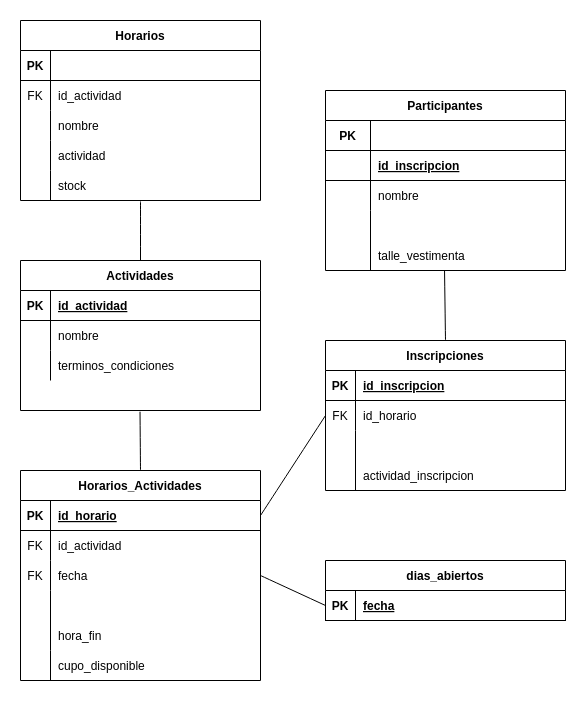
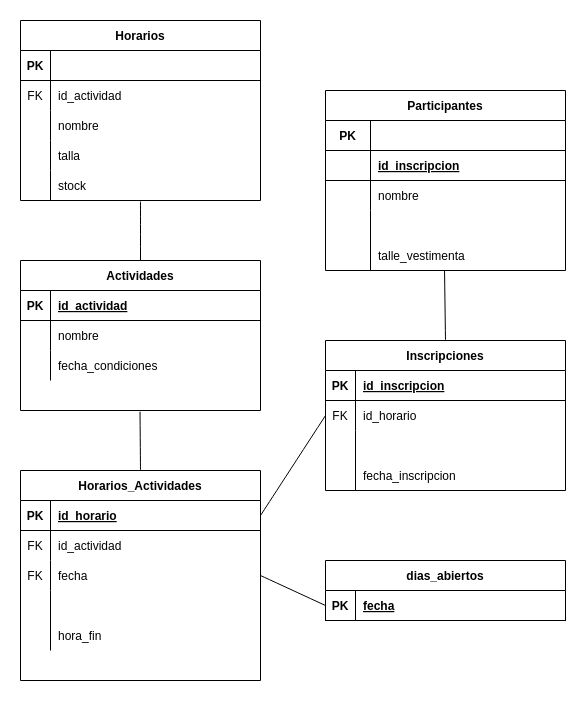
  <mxCell id="0" />
  <mxCell id="1" parent="0" />
  <mxCell id="2" value="Actividades" style="shape=table;startSize=30;container=1;collapsible=1;childLayout=tableLayout;fixedRows=1;rowLines=0;fontStyle=1;align=center;resizeLast=1;" vertex="1" parent="1"><mxGeometry x="20" y="260" width="240" height="150" as="geometry" /></mxCell>
  <mxCell id="3" value="" style="shape=partialRectangle;collapsible=0;dropTarget=0;pointerEvents=0;fillColor=none;points=[[0,0.5],[1,0.5]];portConstraint=eastwest;top=0;left=0;right=0;bottom=1;" vertex="1" parent="2"><mxGeometry y="30" width="240" height="30" as="geometry" /></mxCell>
  <mxCell id="4" value="PK" style="shape=partialRectangle;overflow=hidden;connectable=0;fillColor=none;top=0;left=0;bottom=0;right=0;fontStyle=1;" vertex="1" parent="3"><mxGeometry width="30" height="30" as="geometry"><mxRectangle width="30" height="30" as="alternateBounds" /></mxGeometry></mxCell>
  <mxCell id="5" value="id_actividad" style="shape=partialRectangle;overflow=hidden;connectable=0;fillColor=none;top=0;left=0;bottom=0;right=0;align=left;spacingLeft=6;fontStyle=5;" vertex="1" parent="3"><mxGeometry x="30" width="210" height="30" as="geometry"><mxRectangle width="210" height="30" as="alternateBounds" /></mxGeometry></mxCell>
  <mxCell id="6" value="" style="shape=partialRectangle;collapsible=0;dropTarget=0;pointerEvents=0;fillColor=none;points=[[0,0.5],[1,0.5]];portConstraint=eastwest;top=0;left=0;right=0;bottom=0;" vertex="1" parent="2"><mxGeometry y="60" width="240" height="30" as="geometry" /></mxCell>
  <mxCell id="7" value="" style="shape=partialRectangle;overflow=hidden;connectable=0;fillColor=none;top=0;left=0;bottom=0;right=0;" vertex="1" parent="6"><mxGeometry width="30" height="30" as="geometry"><mxRectangle width="30" height="30" as="alternateBounds" /></mxGeometry></mxCell>
  <mxCell id="8" value="nombre" style="shape=partialRectangle;overflow=hidden;connectable=0;fillColor=none;top=0;left=0;bottom=0;right=0;align=left;spacingLeft=6;" vertex="1" parent="6"><mxGeometry x="30" width="210" height="30" as="geometry"><mxRectangle width="210" height="30" as="alternateBounds" /></mxGeometry></mxCell>
  <mxCell id="9" value="" style="shape=partialRectangle;collapsible=0;dropTarget=0;pointerEvents=0;fillColor=none;points=[[0,0.5],[1,0.5]];portConstraint=eastwest;top=0;left=0;right=0;bottom=0;" vertex="1" parent="2"><mxGeometry y="90" width="240" height="30" as="geometry" /></mxCell>
  <mxCell id="10" value="" style="shape=partialRectangle;overflow=hidden;connectable=0;fillColor=none;top=0;left=0;bottom=0;right=0;" vertex="1" parent="9"><mxGeometry width="30" height="30" as="geometry"><mxRectangle width="30" height="30" as="alternateBounds" /></mxGeometry></mxCell>
- <mxCell id="11" value="terminos_condiciones" style="shape=partialRectangle;overflow=hidden;connectable=0;fillColor=none;top=0;left=0;bottom=0;right=0;align=left;spacingLeft=6;" vertex="1" parent="9"><mxGeometry x="30" width="210" height="30" as="geometry"><mxRectangle width="210" height="30" as="alternateBounds" /></mxGeometry></mxCell>
+ <mxCell id="11" value="fecha_condiciones" style="shape=partialRectangle;overflow=hidden;connectable=0;fillColor=none;top=0;left=0;bottom=0;right=0;align=left;spacingLeft=6;" vertex="1" parent="9"><mxGeometry x="30" width="210" height="30" as="geometry"><mxRectangle width="210" height="30" as="alternateBounds" /></mxGeometry></mxCell>
  <mxCell id="12" value="" style="shape=partialRectangle;collapsible=0;dropTarget=0;pointerEvents=0;fillColor=none;points=[[0,0.5],[1,0.5]];portConstraint=eastwest;top=0;left=0;right=0;bottom=0;" vertex="1" parent="2"><mxGeometry y="120" width="240" height="30" as="geometry" /></mxCell>
  <mxCell id="13" value="" style="shape=partialRectangle;overflow=hidden;connectable=0;fillColor=none;top=0;left=0;bottom=0;right=0;" vertex="1" parent="12"><mxGeometry width="30" height="30" as="geometry"><mxRectangle width="30" height="30" as="alternateBounds" /></mxGeometry></mxCell>
  <mxCell id="14" value="Horarios_Actividades" style="shape=table;startSize=30;container=1;collapsible=1;childLayout=tableLayout;fixedRows=1;rowLines=0;fontStyle=1;align=center;resizeLast=1;" vertex="1" parent="1"><mxGeometry x="20" y="470" width="240" height="210" as="geometry" /></mxCell>
  <mxCell id="15" value="" style="shape=partialRectangle;collapsible=0;dropTarget=0;pointerEvents=0;fillColor=none;points=[[0,0.5],[1,0.5]];portConstraint=eastwest;top=0;left=0;right=0;bottom=1;" vertex="1" parent="14"><mxGeometry y="30" width="240" height="30" as="geometry" /></mxCell>
  <mxCell id="16" value="PK" style="shape=partialRectangle;overflow=hidden;connectable=0;fillColor=none;top=0;left=0;bottom=0;right=0;fontStyle=1;" vertex="1" parent="15"><mxGeometry width="30" height="30" as="geometry"><mxRectangle width="30" height="30" as="alternateBounds" /></mxGeometry></mxCell>
  <mxCell id="17" value="id_horario" style="shape=partialRectangle;overflow=hidden;connectable=0;fillColor=none;top=0;left=0;bottom=0;right=0;align=left;spacingLeft=6;fontStyle=5;" vertex="1" parent="15"><mxGeometry x="30" width="210" height="30" as="geometry"><mxRectangle width="210" height="30" as="alternateBounds" /></mxGeometry></mxCell>
  <mxCell id="18" value="" style="shape=partialRectangle;collapsible=0;dropTarget=0;pointerEvents=0;fillColor=none;points=[[0,0.5],[1,0.5]];portConstraint=eastwest;top=0;left=0;right=0;bottom=0;" vertex="1" parent="14"><mxGeometry y="60" width="240" height="30" as="geometry" /></mxCell>
  <mxCell id="19" value="FK" style="shape=partialRectangle;overflow=hidden;connectable=0;fillColor=none;top=0;left=0;bottom=0;right=0;" vertex="1" parent="18"><mxGeometry width="30" height="30" as="geometry"><mxRectangle width="30" height="30" as="alternateBounds" /></mxGeometry></mxCell>
  <mxCell id="20" value="id_actividad" style="shape=partialRectangle;overflow=hidden;connectable=0;fillColor=none;top=0;left=0;bottom=0;right=0;align=left;spacingLeft=6;" vertex="1" parent="18"><mxGeometry x="30" width="210" height="30" as="geometry"><mxRectangle width="210" height="30" as="alternateBounds" /></mxGeometry></mxCell>
  <mxCell id="21" value="" style="shape=partialRectangle;collapsible=0;dropTarget=0;pointerEvents=0;fillColor=none;points=[[0,0.5],[1,0.5]];portConstraint=eastwest;top=0;left=0;right=0;bottom=0;" vertex="1" parent="14"><mxGeometry y="90" width="240" height="30" as="geometry" /></mxCell>
  <mxCell id="22" value="FK" style="shape=partialRectangle;overflow=hidden;connectable=0;fillColor=none;top=0;left=0;bottom=0;right=0;" vertex="1" parent="21"><mxGeometry width="30" height="30" as="geometry"><mxRectangle width="30" height="30" as="alternateBounds" /></mxGeometry></mxCell>
  <mxCell id="23" value="fecha" style="shape=partialRectangle;overflow=hidden;connectable=0;fillColor=none;top=0;left=0;bottom=0;right=0;align=left;spacingLeft=6;" vertex="1" parent="21"><mxGeometry x="30" width="210" height="30" as="geometry"><mxRectangle width="210" height="30" as="alternateBounds" /></mxGeometry></mxCell>
  <mxCell id="24" value="" style="shape=partialRectangle;collapsible=0;dropTarget=0;pointerEvents=0;fillColor=none;points=[[0,0.5],[1,0.5]];portConstraint=eastwest;top=0;left=0;right=0;bottom=0;" vertex="1" parent="14"><mxGeometry y="120" width="240" height="30" as="geometry" /></mxCell>
  <mxCell id="25" value="" style="shape=partialRectangle;overflow=hidden;connectable=0;fillColor=none;top=0;left=0;bottom=0;right=0;" vertex="1" parent="24"><mxGeometry width="30" height="30" as="geometry"><mxRectangle width="30" height="30" as="alternateBounds" /></mxGeometry></mxCell>
  <mxCell id="26" value="" style="shape=partialRectangle;collapsible=0;dropTarget=0;pointerEvents=0;fillColor=none;points=[[0,0.5],[1,0.5]];portConstraint=eastwest;top=0;left=0;right=0;bottom=0;" vertex="1" parent="14"><mxGeometry y="150" width="240" height="30" as="geometry" /></mxCell>
  <mxCell id="27" value="" style="shape=partialRectangle;overflow=hidden;connectable=0;fillColor=none;top=0;left=0;bottom=0;right=0;" vertex="1" parent="26"><mxGeometry width="30" height="30" as="geometry"><mxRectangle width="30" height="30" as="alternateBounds" /></mxGeometry></mxCell>
  <mxCell id="28" value="hora_fin" style="shape=partialRectangle;overflow=hidden;connectable=0;fillColor=none;top=0;left=0;bottom=0;right=0;align=left;spacingLeft=6;" vertex="1" parent="26"><mxGeometry x="30" width="210" height="30" as="geometry"><mxRectangle width="210" height="30" as="alternateBounds" /></mxGeometry></mxCell>
  <mxCell id="29" value="" style="shape=partialRectangle;collapsible=0;dropTarget=0;pointerEvents=0;fillColor=none;points=[[0,0.5],[1,0.5]];portConstraint=eastwest;top=0;left=0;right=0;bottom=0;" vertex="1" parent="14"><mxGeometry y="180" width="240" height="30" as="geometry" /></mxCell>
  <mxCell id="30" value="" style="shape=partialRectangle;overflow=hidden;connectable=0;fillColor=none;top=0;left=0;bottom=0;right=0;" vertex="1" parent="29"><mxGeometry width="30" height="30" as="geometry"><mxRectangle width="30" height="30" as="alternateBounds" /></mxGeometry></mxCell>
- <mxCell id="31" value="cupo_disponible" style="shape=partialRectangle;overflow=hidden;connectable=0;fillColor=none;top=0;left=0;bottom=0;right=0;align=left;spacingLeft=6;" vertex="1" parent="29"><mxGeometry x="30" width="210" height="30" as="geometry"><mxRectangle width="210" height="30" as="alternateBounds" /></mxGeometry></mxCell>
  <mxCell id="32" value="" style="endArrow=none;html=1;rounded=0;fontSize=12;startSize=8;endSize=8;curved=1;exitX=0.5;exitY=0;exitDx=0;exitDy=0;entryX=0.498;entryY=1.04;entryDx=0;entryDy=0;entryPerimeter=0;" edge="1" parent="1" source="14" target="12"><mxGeometry relative="1" as="geometry"><mxPoint x="140" y="440" as="sourcePoint" /><mxPoint x="300" y="440" as="targetPoint" /></mxGeometry></mxCell>
  <mxCell id="33" value="Inscripciones" style="shape=table;startSize=30;container=1;collapsible=1;childLayout=tableLayout;fixedRows=1;rowLines=0;fontStyle=1;align=center;resizeLast=1;" vertex="1" parent="1"><mxGeometry x="325" y="340" width="240" height="150" as="geometry" /></mxCell>
  <mxCell id="34" value="" style="shape=partialRectangle;collapsible=0;dropTarget=0;pointerEvents=0;fillColor=none;points=[[0,0.5],[1,0.5]];portConstraint=eastwest;top=0;left=0;right=0;bottom=1;" vertex="1" parent="33"><mxGeometry y="30" width="240" height="30" as="geometry" /></mxCell>
  <mxCell id="35" value="PK" style="shape=partialRectangle;overflow=hidden;connectable=0;fillColor=none;top=0;left=0;bottom=0;right=0;fontStyle=1;" vertex="1" parent="34"><mxGeometry width="30" height="30" as="geometry"><mxRectangle width="30" height="30" as="alternateBounds" /></mxGeometry></mxCell>
  <mxCell id="36" value="id_inscripcion" style="shape=partialRectangle;overflow=hidden;connectable=0;fillColor=none;top=0;left=0;bottom=0;right=0;align=left;spacingLeft=6;fontStyle=5;" vertex="1" parent="34"><mxGeometry x="30" width="210" height="30" as="geometry"><mxRectangle width="210" height="30" as="alternateBounds" /></mxGeometry></mxCell>
  <mxCell id="37" value="" style="shape=partialRectangle;collapsible=0;dropTarget=0;pointerEvents=0;fillColor=none;points=[[0,0.5],[1,0.5]];portConstraint=eastwest;top=0;left=0;right=0;bottom=0;" vertex="1" parent="33"><mxGeometry y="60" width="240" height="30" as="geometry" /></mxCell>
  <mxCell id="38" value="FK" style="shape=partialRectangle;overflow=hidden;connectable=0;fillColor=none;top=0;left=0;bottom=0;right=0;" vertex="1" parent="37"><mxGeometry width="30" height="30" as="geometry"><mxRectangle width="30" height="30" as="alternateBounds" /></mxGeometry></mxCell>
  <mxCell id="39" value="id_horario" style="shape=partialRectangle;overflow=hidden;connectable=0;fillColor=none;top=0;left=0;bottom=0;right=0;align=left;spacingLeft=6;" vertex="1" parent="37"><mxGeometry x="30" width="210" height="30" as="geometry"><mxRectangle width="210" height="30" as="alternateBounds" /></mxGeometry></mxCell>
  <mxCell id="40" value="" style="shape=partialRectangle;collapsible=0;dropTarget=0;pointerEvents=0;fillColor=none;points=[[0,0.5],[1,0.5]];portConstraint=eastwest;top=0;left=0;right=0;bottom=0;" vertex="1" parent="33"><mxGeometry y="90" width="240" height="30" as="geometry" /></mxCell>
  <mxCell id="41" value="" style="shape=partialRectangle;overflow=hidden;connectable=0;fillColor=none;top=0;left=0;bottom=0;right=0;" vertex="1" parent="40"><mxGeometry width="30" height="30" as="geometry"><mxRectangle width="30" height="30" as="alternateBounds" /></mxGeometry></mxCell>
  <mxCell id="42" value="" style="shape=partialRectangle;collapsible=0;dropTarget=0;pointerEvents=0;fillColor=none;points=[[0,0.5],[1,0.5]];portConstraint=eastwest;top=0;left=0;right=0;bottom=0;" vertex="1" parent="33"><mxGeometry y="120" width="240" height="30" as="geometry" /></mxCell>
  <mxCell id="43" value="" style="shape=partialRectangle;overflow=hidden;connectable=0;fillColor=none;top=0;left=0;bottom=0;right=0;" vertex="1" parent="42"><mxGeometry width="30" height="30" as="geometry"><mxRectangle width="30" height="30" as="alternateBounds" /></mxGeometry></mxCell>
- <mxCell id="44" value="actividad_inscripcion" style="shape=partialRectangle;overflow=hidden;connectable=0;fillColor=none;top=0;left=0;bottom=0;right=0;align=left;spacingLeft=6;" vertex="1" parent="42"><mxGeometry x="30" width="210" height="30" as="geometry"><mxRectangle width="210" height="30" as="alternateBounds" /></mxGeometry></mxCell>
+ <mxCell id="44" value="fecha_inscripcion" style="shape=partialRectangle;overflow=hidden;connectable=0;fillColor=none;top=0;left=0;bottom=0;right=0;align=left;spacingLeft=6;" vertex="1" parent="42"><mxGeometry x="30" width="210" height="30" as="geometry"><mxRectangle width="210" height="30" as="alternateBounds" /></mxGeometry></mxCell>
  <mxCell id="45" value="" style="endArrow=none;html=1;rounded=0;fontSize=12;startSize=8;endSize=8;curved=1;exitX=1;exitY=0.5;exitDx=0;exitDy=0;entryX=0;entryY=0.5;entryDx=0;entryDy=0;" edge="1" parent="1" source="15" target="37"><mxGeometry relative="1" as="geometry"><mxPoint x="215" y="350" as="sourcePoint" /><mxPoint x="375" y="350" as="targetPoint" /></mxGeometry></mxCell>
  <mxCell id="46" value="Participantes" style="shape=table;startSize=30;container=1;collapsible=1;childLayout=tableLayout;fixedRows=1;rowLines=0;fontStyle=1;align=center;resizeLast=1;" vertex="1" parent="1"><mxGeometry x="325" y="90" width="240" height="180" as="geometry" /></mxCell>
  <mxCell id="47" value="" style="shape=partialRectangle;collapsible=0;dropTarget=0;pointerEvents=0;fillColor=none;points=[[0,0.5],[1,0.5]];portConstraint=eastwest;top=0;left=0;right=0;bottom=1;" vertex="1" parent="46"><mxGeometry y="30" width="240" height="30" as="geometry" /></mxCell>
  <mxCell id="48" value="PK" style="shape=partialRectangle;overflow=hidden;connectable=0;fillColor=none;top=0;left=0;bottom=0;right=0;fontStyle=1;" vertex="1" parent="47"><mxGeometry width="45" height="30" as="geometry"><mxRectangle width="45" height="30" as="alternateBounds" /></mxGeometry></mxCell>
  <mxCell id="49" value="" style="shape=partialRectangle;collapsible=0;dropTarget=0;pointerEvents=0;fillColor=none;points=[[0,0.5],[1,0.5]];portConstraint=eastwest;top=0;left=0;right=0;bottom=1;" vertex="1" parent="46"><mxGeometry y="60" width="240" height="30" as="geometry" /></mxCell>
  <mxCell id="50" value="id_inscripcion" style="shape=partialRectangle;overflow=hidden;connectable=0;fillColor=none;top=0;left=0;bottom=0;right=0;align=left;spacingLeft=6;fontStyle=5;" vertex="1" parent="49"><mxGeometry x="45" width="195" height="30" as="geometry"><mxRectangle width="195" height="30" as="alternateBounds" /></mxGeometry></mxCell>
  <mxCell id="51" value="" style="shape=partialRectangle;collapsible=0;dropTarget=0;pointerEvents=0;fillColor=none;points=[[0,0.5],[1,0.5]];portConstraint=eastwest;top=0;left=0;right=0;bottom=0;" vertex="1" parent="46"><mxGeometry y="90" width="240" height="30" as="geometry" /></mxCell>
  <mxCell id="52" value="" style="shape=partialRectangle;overflow=hidden;connectable=0;fillColor=none;top=0;left=0;bottom=0;right=0;" vertex="1" parent="51"><mxGeometry width="45" height="30" as="geometry"><mxRectangle width="45" height="30" as="alternateBounds" /></mxGeometry></mxCell>
  <mxCell id="53" value="nombre" style="shape=partialRectangle;overflow=hidden;connectable=0;fillColor=none;top=0;left=0;bottom=0;right=0;align=left;spacingLeft=6;" vertex="1" parent="51"><mxGeometry x="45" width="195" height="30" as="geometry"><mxRectangle width="195" height="30" as="alternateBounds" /></mxGeometry></mxCell>
  <mxCell id="54" value="" style="shape=partialRectangle;collapsible=0;dropTarget=0;pointerEvents=0;fillColor=none;points=[[0,0.5],[1,0.5]];portConstraint=eastwest;top=0;left=0;right=0;bottom=0;" vertex="1" parent="46"><mxGeometry y="120" width="240" height="30" as="geometry" /></mxCell>
  <mxCell id="55" value="" style="shape=partialRectangle;overflow=hidden;connectable=0;fillColor=none;top=0;left=0;bottom=0;right=0;" vertex="1" parent="54"><mxGeometry width="45" height="30" as="geometry"><mxRectangle width="45" height="30" as="alternateBounds" /></mxGeometry></mxCell>
  <mxCell id="56" value="" style="shape=partialRectangle;collapsible=0;dropTarget=0;pointerEvents=0;fillColor=none;points=[[0,0.5],[1,0.5]];portConstraint=eastwest;top=0;left=0;right=0;bottom=0;" vertex="1" parent="46"><mxGeometry y="150" width="240" height="30" as="geometry" /></mxCell>
  <mxCell id="57" value="" style="shape=partialRectangle;overflow=hidden;connectable=0;fillColor=none;top=0;left=0;bottom=0;right=0;" vertex="1" parent="56"><mxGeometry width="45" height="30" as="geometry"><mxRectangle width="45" height="30" as="alternateBounds" /></mxGeometry></mxCell>
  <mxCell id="58" value="talle_vestimenta" style="shape=partialRectangle;overflow=hidden;connectable=0;fillColor=none;top=0;left=0;bottom=0;right=0;align=left;spacingLeft=6;" vertex="1" parent="56"><mxGeometry x="45" width="195" height="30" as="geometry"><mxRectangle width="195" height="30" as="alternateBounds" /></mxGeometry></mxCell>
  <mxCell id="59" value="" style="endArrow=none;html=1;rounded=0;fontSize=12;startSize=8;endSize=8;curved=1;entryX=0.496;entryY=0.996;entryDx=0;entryDy=0;entryPerimeter=0;" edge="1" parent="1" target="56"><mxGeometry relative="1" as="geometry"><mxPoint x="445" y="340" as="sourcePoint" /><mxPoint x="445" y="302" as="targetPoint" /></mxGeometry></mxCell>
  <mxCell id="60" value="dias_abiertos" style="shape=table;startSize=30;container=1;collapsible=1;childLayout=tableLayout;fixedRows=1;rowLines=0;fontStyle=1;align=center;resizeLast=1;" vertex="1" parent="1"><mxGeometry x="325" y="560" width="240" height="60" as="geometry" /></mxCell>
  <mxCell id="61" value="" style="shape=partialRectangle;collapsible=0;dropTarget=0;pointerEvents=0;fillColor=none;points=[[0,0.5],[1,0.5]];portConstraint=eastwest;top=0;left=0;right=0;bottom=1;" vertex="1" parent="60"><mxGeometry y="30" width="240" height="30" as="geometry" /></mxCell>
  <mxCell id="62" value="PK" style="shape=partialRectangle;overflow=hidden;connectable=0;fillColor=none;top=0;left=0;bottom=0;right=0;fontStyle=1;" vertex="1" parent="61"><mxGeometry width="30" height="30" as="geometry"><mxRectangle width="30" height="30" as="alternateBounds" /></mxGeometry></mxCell>
  <mxCell id="63" value="fecha" style="shape=partialRectangle;overflow=hidden;connectable=0;fillColor=none;top=0;left=0;bottom=0;right=0;align=left;spacingLeft=6;fontStyle=5;" vertex="1" parent="61"><mxGeometry x="30" width="210" height="30" as="geometry"><mxRectangle width="210" height="30" as="alternateBounds" /></mxGeometry></mxCell>
  <mxCell id="64" value="" style="endArrow=none;html=1;rounded=0;fontSize=12;startSize=8;endSize=8;curved=1;exitX=1;exitY=0.5;exitDx=0;exitDy=0;entryX=0;entryY=0.5;entryDx=0;entryDy=0;" edge="1" parent="1" source="21" target="61"><mxGeometry relative="1" as="geometry"><mxPoint x="260" y="540" as="sourcePoint" /><mxPoint x="420" y="540" as="targetPoint" /></mxGeometry></mxCell>
  <mxCell id="65" value="Horarios" style="shape=table;startSize=30;container=1;collapsible=1;childLayout=tableLayout;fixedRows=1;rowLines=0;fontStyle=1;align=center;resizeLast=1;" vertex="1" parent="1"><mxGeometry x="20" y="20" width="240" height="180" as="geometry" /></mxCell>
  <mxCell id="66" value="" style="shape=partialRectangle;collapsible=0;dropTarget=0;pointerEvents=0;fillColor=none;points=[[0,0.5],[1,0.5]];portConstraint=eastwest;top=0;left=0;right=0;bottom=1;" vertex="1" parent="65"><mxGeometry y="30" width="240" height="30" as="geometry" /></mxCell>
  <mxCell id="67" value="PK" style="shape=partialRectangle;overflow=hidden;connectable=0;fillColor=none;top=0;left=0;bottom=0;right=0;fontStyle=1;" vertex="1" parent="66"><mxGeometry width="30" height="30" as="geometry"><mxRectangle width="30" height="30" as="alternateBounds" /></mxGeometry></mxCell>
  <mxCell id="68" value="" style="shape=partialRectangle;collapsible=0;dropTarget=0;pointerEvents=0;fillColor=none;points=[[0,0.5],[1,0.5]];portConstraint=eastwest;top=0;left=0;right=0;bottom=0;" vertex="1" parent="65"><mxGeometry y="60" width="240" height="30" as="geometry" /></mxCell>
  <mxCell id="69" value="FK" style="shape=partialRectangle;overflow=hidden;connectable=0;fillColor=none;top=0;left=0;bottom=0;right=0;" vertex="1" parent="68"><mxGeometry width="30" height="30" as="geometry"><mxRectangle width="30" height="30" as="alternateBounds" /></mxGeometry></mxCell>
  <mxCell id="70" value="id_actividad" style="shape=partialRectangle;overflow=hidden;connectable=0;fillColor=none;top=0;left=0;bottom=0;right=0;align=left;spacingLeft=6;" vertex="1" parent="68"><mxGeometry x="30" width="210" height="30" as="geometry"><mxRectangle width="210" height="30" as="alternateBounds" /></mxGeometry></mxCell>
  <mxCell id="71" value="" style="shape=partialRectangle;collapsible=0;dropTarget=0;pointerEvents=0;fillColor=none;points=[[0,0.5],[1,0.5]];portConstraint=eastwest;top=0;left=0;right=0;bottom=0;" vertex="1" parent="65"><mxGeometry y="90" width="240" height="30" as="geometry" /></mxCell>
  <mxCell id="72" value="" style="shape=partialRectangle;overflow=hidden;connectable=0;fillColor=none;top=0;left=0;bottom=0;right=0;" vertex="1" parent="71"><mxGeometry width="30" height="30" as="geometry"><mxRectangle width="30" height="30" as="alternateBounds" /></mxGeometry></mxCell>
  <mxCell id="73" value="nombre" style="shape=partialRectangle;overflow=hidden;connectable=0;fillColor=none;top=0;left=0;bottom=0;right=0;align=left;spacingLeft=6;" vertex="1" parent="71"><mxGeometry x="30" width="210" height="30" as="geometry"><mxRectangle width="210" height="30" as="alternateBounds" /></mxGeometry></mxCell>
  <mxCell id="74" value="" style="shape=partialRectangle;collapsible=0;dropTarget=0;pointerEvents=0;fillColor=none;points=[[0,0.5],[1,0.5]];portConstraint=eastwest;top=0;left=0;right=0;bottom=0;" vertex="1" parent="65"><mxGeometry y="120" width="240" height="30" as="geometry" /></mxCell>
  <mxCell id="75" value="" style="shape=partialRectangle;overflow=hidden;connectable=0;fillColor=none;top=0;left=0;bottom=0;right=0;" vertex="1" parent="74"><mxGeometry width="30" height="30" as="geometry"><mxRectangle width="30" height="30" as="alternateBounds" /></mxGeometry></mxCell>
- <mxCell id="76" value="actividad" style="shape=partialRectangle;overflow=hidden;connectable=0;fillColor=none;top=0;left=0;bottom=0;right=0;align=left;spacingLeft=6;" vertex="1" parent="74"><mxGeometry x="30" width="210" height="30" as="geometry"><mxRectangle width="210" height="30" as="alternateBounds" /></mxGeometry></mxCell>
+ <mxCell id="76" value="talla" style="shape=partialRectangle;overflow=hidden;connectable=0;fillColor=none;top=0;left=0;bottom=0;right=0;align=left;spacingLeft=6;" vertex="1" parent="74"><mxGeometry x="30" width="210" height="30" as="geometry"><mxRectangle width="210" height="30" as="alternateBounds" /></mxGeometry></mxCell>
  <mxCell id="77" value="" style="shape=partialRectangle;collapsible=0;dropTarget=0;pointerEvents=0;fillColor=none;points=[[0,0.5],[1,0.5]];portConstraint=eastwest;top=0;left=0;right=0;bottom=0;" vertex="1" parent="65"><mxGeometry y="150" width="240" height="30" as="geometry" /></mxCell>
  <mxCell id="78" value="" style="shape=partialRectangle;overflow=hidden;connectable=0;fillColor=none;top=0;left=0;bottom=0;right=0;" vertex="1" parent="77"><mxGeometry width="30" height="30" as="geometry"><mxRectangle width="30" height="30" as="alternateBounds" /></mxGeometry></mxCell>
  <mxCell id="79" value="stock" style="shape=partialRectangle;overflow=hidden;connectable=0;fillColor=none;top=0;left=0;bottom=0;right=0;align=left;spacingLeft=6;" vertex="1" parent="77"><mxGeometry x="30" width="210" height="30" as="geometry"><mxRectangle width="210" height="30" as="alternateBounds" /></mxGeometry></mxCell>
  <mxCell id="80" value="" style="endArrow=none;html=1;rounded=0;fontSize=12;startSize=8;endSize=8;curved=1;entryX=0.5;entryY=0;entryDx=0;entryDy=0;" edge="1" parent="1" target="2"><mxGeometry relative="1" as="geometry"><mxPoint x="140" y="201" as="sourcePoint" /><mxPoint x="370" y="290" as="targetPoint" /></mxGeometry></mxCell>
